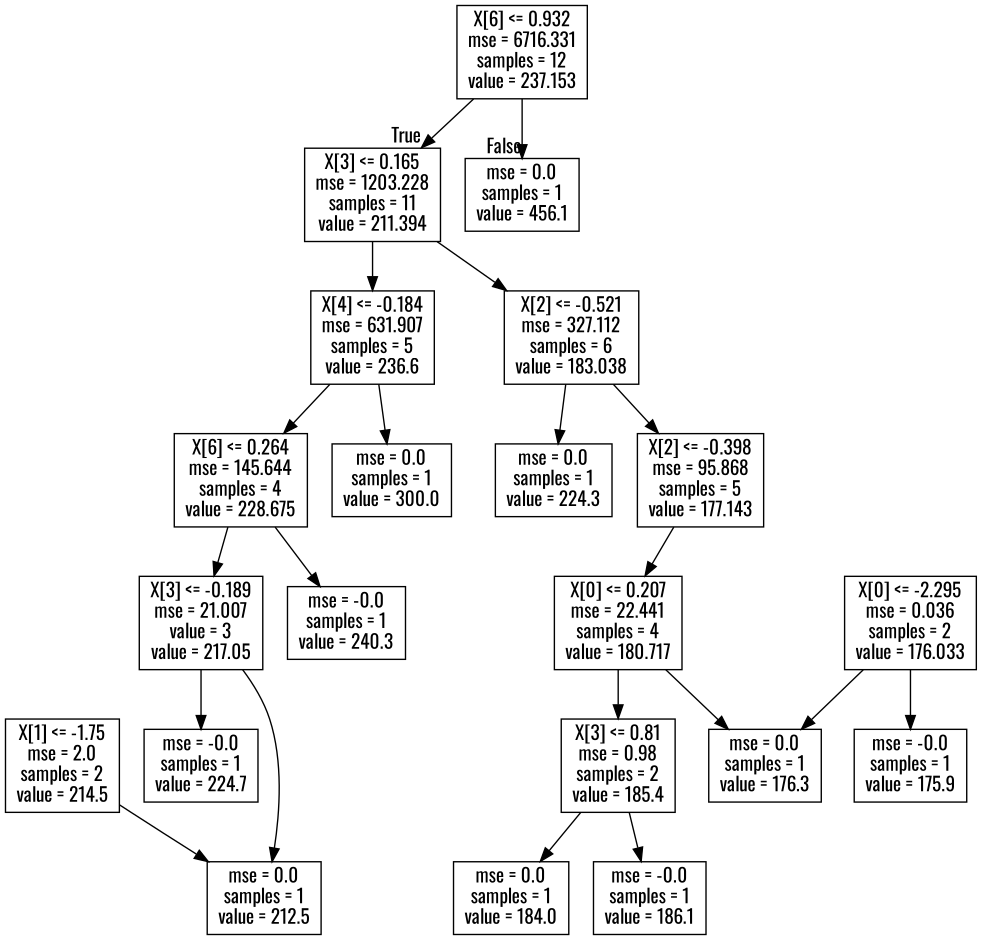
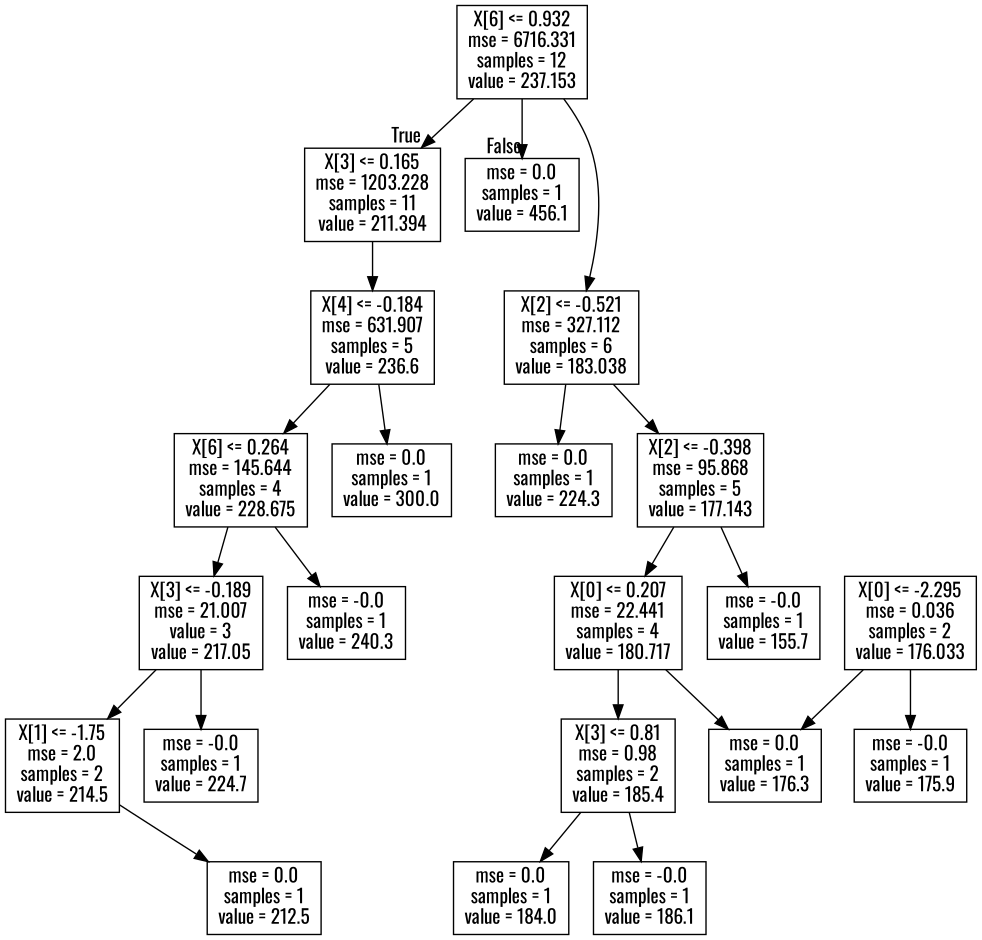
  digraph {
    fontname=Oswald
    node [fontname=Oswald shape=box]
    edge [fontname=Oswald]
    n1 [label="X[6] <= 0.932\nmse = 6716.331\nsamples = 12\nvalue = 237.153"]
    n2 [label="X[3] <= 0.165\nmse = 1203.228\nsamples = 11\nvalue = 211.394"]
    n3 [label="mse = 0.0\nsamples = 1\nvalue = 456.1"]
    n4 [label="X[4] <= -0.184\nmse = 631.907\nsamples = 5\nvalue = 236.6"]
    n5 [label="X[2] <= -0.521\nmse = 327.112\nsamples = 6\nvalue = 183.038"]
    n6 [label="X[6] <= 0.264\nmse = 145.644\nsamples = 4\nvalue = 228.675"]
    n7 [label="mse = 0.0\nsamples = 1\nvalue = 300.0"]
    n8 [label="mse = 0.0\nsamples = 1\nvalue = 224.3"]
    n9 [label="X[2] <= -0.398\nmse = 95.868\nsamples = 5\nvalue = 177.143"]
    n10 [label="X[3] <= -0.189\nmse = 21.007\nvalue = 3\nvalue = 217.05"]
    n11 [label="mse = -0.0\nsamples = 1\nvalue = 240.3"]
    n12 [label="X[1] <= -1.75\nmse = 2.0\nsamples = 2\nvalue = 214.5"]
    n13 [label="mse = -0.0\nsamples = 1\nvalue = 224.7"]
    n14 [label="mse = 0.0\nsamples = 1\nvalue = 212.5"]
    n15 [label="X[0] <= 0.207\nmse = 22.441\nsamples = 4\nvalue = 180.717"]
+   n16 [label="mse = -0.0\nsamples = 1\nvalue = 155.7"]
    n17 [label="X[3] <= 0.81\nmse = 0.98\nsamples = 2\nvalue = 185.4"]
    n18 [label="mse = 0.0\nsamples = 1\nvalue = 176.3"]
    n19 [label="X[0] <= -2.295\nmse = 0.036\nsamples = 2\nvalue = 176.033"]
    n20 [label="mse = -0.0\nsamples = 1\nvalue = 175.9"]
    n21 [label="mse = 0.0\nsamples = 1\nvalue = 184.0"]
    n22 [label="mse = -0.0\nsamples = 1\nvalue = 186.1"]
    n1 -> n2 [headlabel=True labelangle=45 labeldistance=2.5]
    n1 -> n3 [headlabel=False labelangle=-45 labeldistance=2.5]
    n2 -> n4
-   n2 -> n5
+   n1 -> n5
    n4 -> n6
    n4 -> n7
    n5 -> n8
    n5 -> n9
    n6 -> n10
    n6 -> n11
    n9 -> n15
-   n10 -> n14
+   n9 -> n16
+   n10 -> n12
    n10 -> n13
    n12 -> n14
    n15 -> n17
    n15 -> n18
    n17 -> n21
    n17 -> n22
    n19 -> n18
    n19 -> n20
  }
